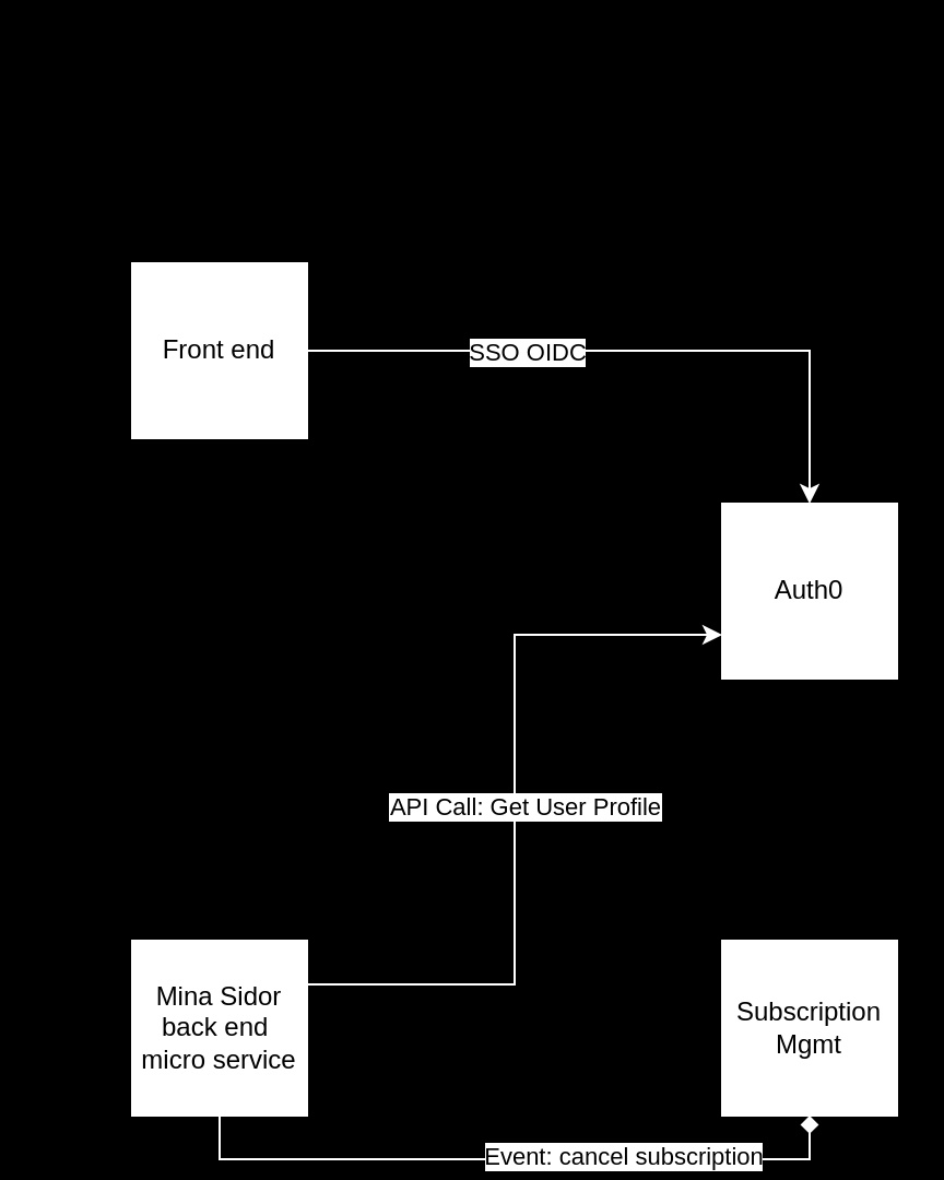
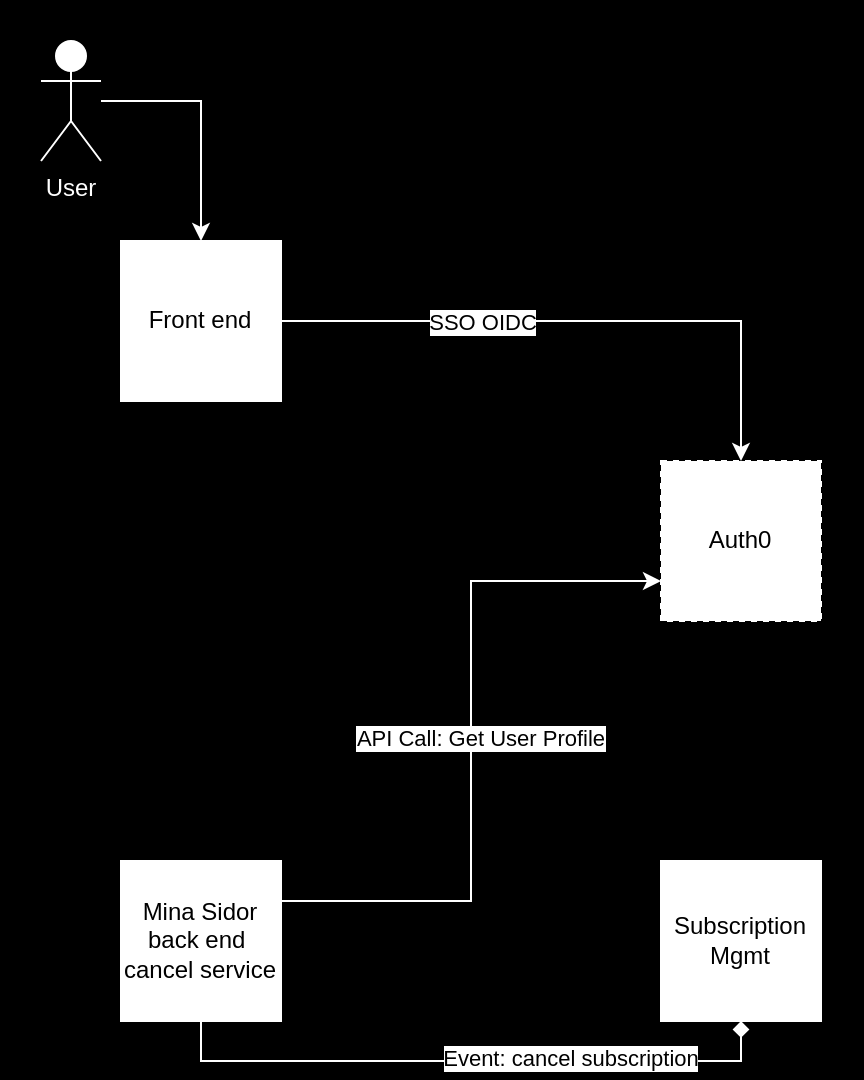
  <mxCell id="0" />
  <mxCell id="1" parent="0" />
  <mxCell id="2" style="edgeStyle=orthogonalEdgeStyle;rounded=0;orthogonalLoop=1;jettySize=auto;html=1;exitX=1;exitY=0.5;exitDx=0;exitDy=0;entryX=0.5;entryY=0;entryDx=0;entryDy=0;strokeColor=#FFFFFF;" parent="1" source="4" target="5" edge="1"><mxGeometry relative="1" as="geometry" /></mxCell>
  <mxCell id="3" value="SSO OIDC" style="edgeLabel;html=1;align=center;verticalAlign=middle;resizable=0;points=[];" parent="2" vertex="1" connectable="0"><mxGeometry x="-0.333" relative="1" as="geometry"><mxPoint as="offset" /></mxGeometry></mxCell>
  <mxCell id="4" value="Front end" style="whiteSpace=wrap;html=1;aspect=fixed;strokeColor=#FFFFFF;" parent="1" vertex="1"><mxGeometry x="60" y="120" width="80" height="80" as="geometry" /></mxCell>
- <mxCell id="5" value="Auth0" style="whiteSpace=wrap;html=1;aspect=fixed;strokeColor=#FFFFFF;" parent="1" vertex="1"><mxGeometry x="330" y="230" width="80" height="80" as="geometry" /></mxCell>
+ <mxCell id="5" value="Auth0" style="whiteSpace=wrap;html=1;aspect=fixed;strokeColor=#FFFFFF;dashed=1;" parent="1" vertex="1"><mxGeometry x="330" y="230" width="80" height="80" as="geometry" /></mxCell>
  <mxCell id="6" value="Subscription Mgmt" style="whiteSpace=wrap;html=1;aspect=fixed;strokeColor=#FFFFFF;" parent="1" vertex="1"><mxGeometry x="330" y="430" width="80" height="80" as="geometry" /></mxCell>
  <mxCell id="7" style="edgeStyle=orthogonalEdgeStyle;rounded=0;orthogonalLoop=1;jettySize=auto;html=1;entryX=0.5;entryY=1;entryDx=0;entryDy=0;strokeColor=#FFFFFF;exitX=0.5;exitY=1;exitDx=0;exitDy=0;endArrow=diamond;" parent="1" source="11" target="6" edge="1"><mxGeometry relative="1" as="geometry"><mxPoint x="220" y="480" as="targetPoint" /></mxGeometry></mxCell>
  <mxCell id="8" value="Event: cancel subscription" style="edgeLabel;html=1;align=center;verticalAlign=middle;resizable=0;points=[];" parent="7" vertex="1" connectable="0"><mxGeometry x="0.314" y="2" relative="1" as="geometry"><mxPoint as="offset" /></mxGeometry></mxCell>
  <mxCell id="9" style="edgeStyle=orthogonalEdgeStyle;rounded=0;orthogonalLoop=1;jettySize=auto;html=1;exitX=1;exitY=0.25;exitDx=0;exitDy=0;entryX=0;entryY=0.75;entryDx=0;entryDy=0;strokeColor=#FFFFFF;" parent="1" source="11" target="5" edge="1"><mxGeometry relative="1" as="geometry" /></mxCell>
  <mxCell id="10" value="API Call: Get User Profile" style="edgeLabel;html=1;align=center;verticalAlign=middle;resizable=0;points=[];" parent="9" vertex="1" connectable="0"><mxGeometry x="0.011" y="-4" relative="1" as="geometry"><mxPoint as="offset" /></mxGeometry></mxCell>
- <mxCell id="11" value="Mina Sidor&lt;div&gt;back end&amp;nbsp;&lt;br&gt;&lt;/div&gt;&lt;div&gt;micro service&lt;/div&gt;" style="whiteSpace=wrap;html=1;aspect=fixed;strokeColor=#FFFFFF;" parent="1" vertex="1"><mxGeometry x="60" y="430" width="80" height="80" as="geometry" /></mxCell>
+ <mxCell id="11" value="Mina Sidor&lt;div&gt;back end&amp;nbsp;&lt;br&gt;&lt;/div&gt;&lt;div&gt;cancel service&lt;/div&gt;" style="whiteSpace=wrap;html=1;aspect=fixed;strokeColor=#FFFFFF;" parent="1" vertex="1"><mxGeometry x="60" y="430" width="80" height="80" as="geometry" /></mxCell>
+ <mxCell id="12" style="edgeStyle=orthogonalEdgeStyle;rounded=0;orthogonalLoop=1;jettySize=auto;html=1;entryX=0.5;entryY=0;entryDx=0;entryDy=0;strokeColor=#FFFFFF;" parent="1" source="13" target="4" edge="1"><mxGeometry relative="1" as="geometry" /></mxCell>
+ <mxCell id="13" value="&lt;font color=&quot;#ffffff&quot;&gt;User&lt;/font&gt;" style="shape=umlActor;verticalLabelPosition=bottom;verticalAlign=top;html=1;outlineConnect=0;strokeColor=#FFFFFF;" parent="1" vertex="1"><mxGeometry x="20" y="20" width="30" height="60" as="geometry" /></mxCell>
